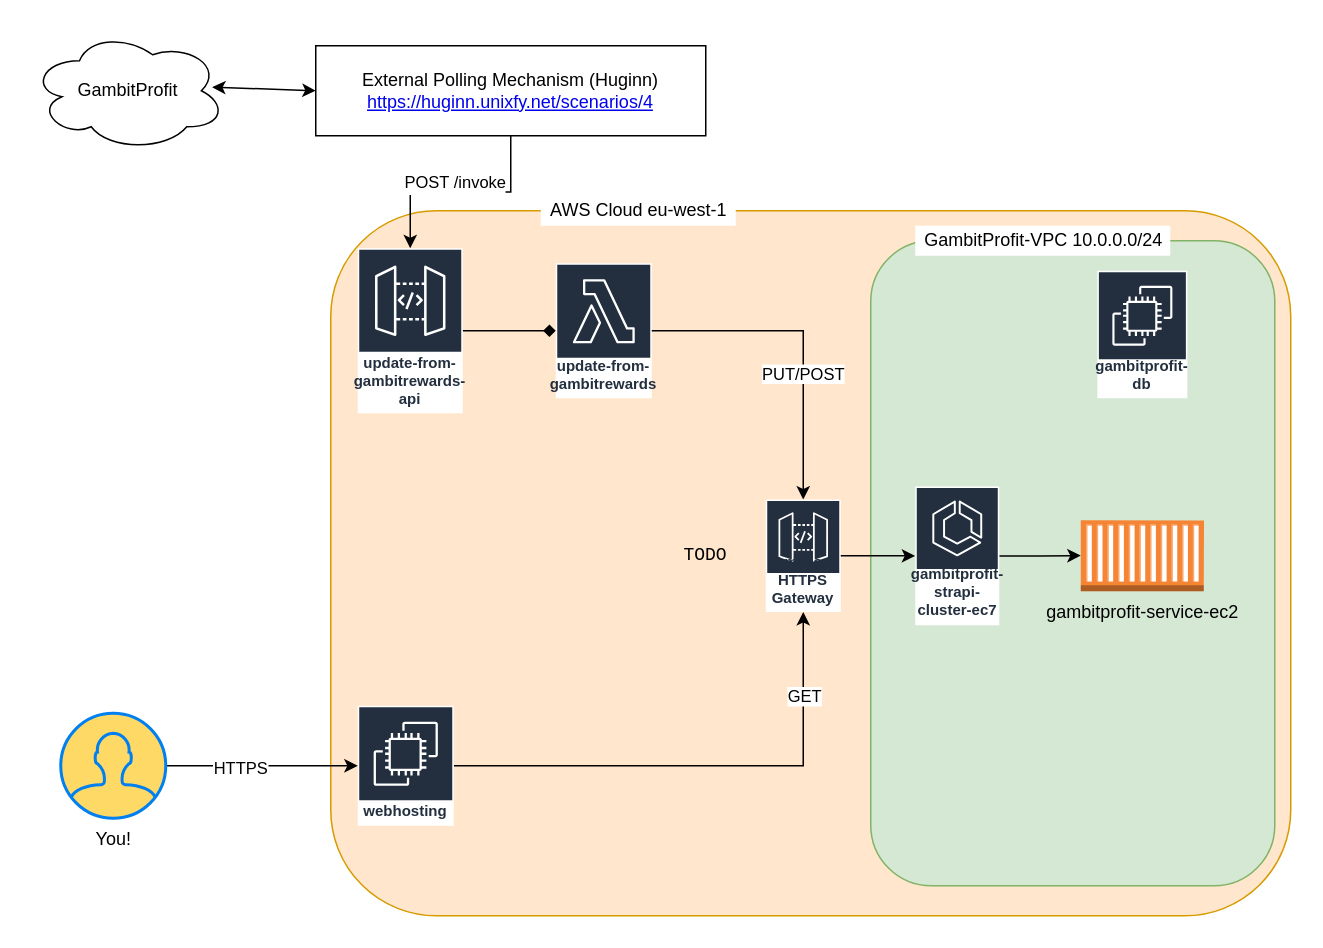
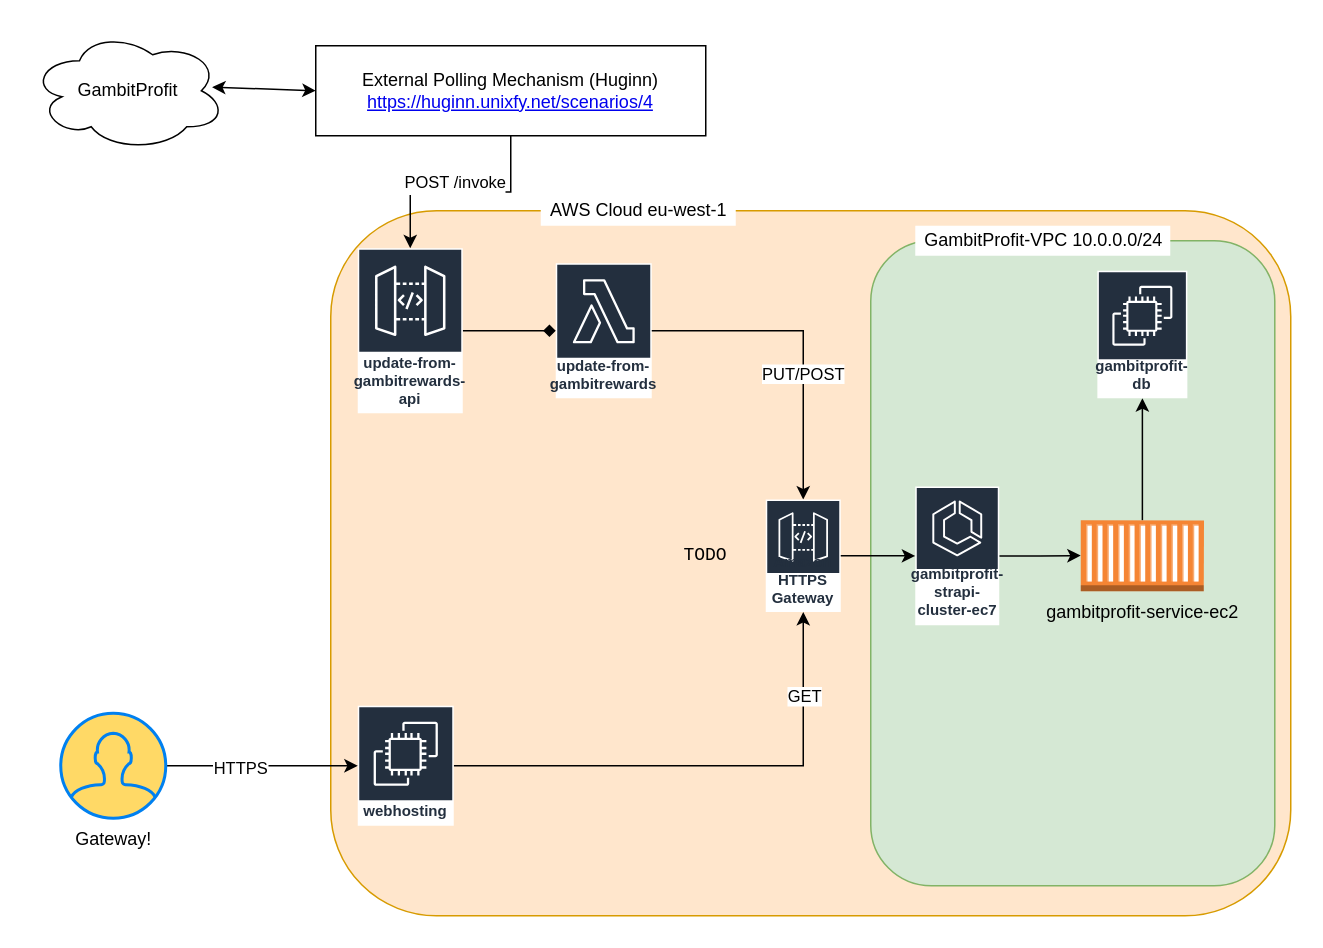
  <mxCell id="0" />
  <mxCell id="1" parent="0" />
  <mxCell id="2" value="External Polling Mechanism (Huginn)&lt;br&gt;&lt;a href=&quot;https://huginn.unixfy.net/scenarios/4&quot;&gt;https://huginn.unixfy.net/scenarios/4&lt;/a&gt;" style="rounded=0;whiteSpace=wrap;html=1;" parent="1" vertex="1"><mxGeometry x="210" y="30" width="260" height="60" as="geometry" /></mxCell>
  <mxCell id="3" value="GambitProfit" style="ellipse;shape=cloud;whiteSpace=wrap;html=1;" parent="1" vertex="1"><mxGeometry width="130" height="80" as="geometry" x="20" y="20" /></mxCell>
  <mxCell id="4" value="" style="endArrow=classic;startArrow=classic;html=1;exitX=0.93;exitY=0.47;exitDx=0;exitDy=0;exitPerimeter=0;entryX=0;entryY=0.5;entryDx=0;entryDy=0;" parent="1" source="3" target="2" edge="1"><mxGeometry width="50" height="50" relative="1" as="geometry"><mxPoint x="270" y="210" as="sourcePoint" /><mxPoint x="320" y="160" as="targetPoint" /></mxGeometry></mxCell>
  <mxCell id="5" value="" style="rounded=1;whiteSpace=wrap;html=1;fillColor=#ffe6cc;strokeColor=#d79b00;" parent="1" vertex="1"><mxGeometry x="220" y="140" width="640" height="470" as="geometry" /></mxCell>
  <mxCell id="6" value="AWS Cloud eu-west-1" style="text;html=1;align=center;verticalAlign=middle;resizable=0;points=[];autosize=1;fillColor=#ffffff;" parent="1" vertex="1"><mxGeometry x="359.996" y="130" width="130" height="20" as="geometry" /></mxCell>
  <mxCell id="7" value="" style="group" parent="1" vertex="1" connectable="0"><mxGeometry x="540" y="150" width="309.36" height="440" as="geometry" /></mxCell>
  <mxCell id="8" value="" style="rounded=1;whiteSpace=wrap;html=1;fillColor=#d5e8d4;strokeColor=#82b366;" parent="7" vertex="1"><mxGeometry x="40" y="10" width="269.36" height="430" as="geometry" /></mxCell>
  <mxCell id="9" value="GambitProfit-VPC 10.0.0.0/24" style="text;html=1;align=center;verticalAlign=middle;resizable=0;points=[];autosize=1;fillColor=#ffffff;" parent="7" vertex="1"><mxGeometry x="69.678" width="170" height="20" as="geometry" /></mxCell>
  <mxCell id="10" style="edgeStyle=orthogonalEdgeStyle;rounded=0;orthogonalLoop=1;jettySize=auto;html=1;" parent="7" source="11" edge="1"><mxGeometry relative="1" as="geometry"><mxPoint x="180" y="219.917" as="targetPoint" /></mxGeometry></mxCell>
  <mxCell id="11" value="gambitprofit-strapi-cluster-ec7" style="outlineConnect=0;fontColor=#232F3E;gradientColor=none;strokeColor=#ffffff;fillColor=#232F3E;dashed=0;verticalLabelPosition=middle;verticalAlign=bottom;align=center;html=1;whiteSpace=wrap;fontSize=10;fontStyle=1;spacing=3;shape=mxgraph.aws4.productIcon;prIcon=mxgraph.aws4.ecs;" parent="7" vertex="1"><mxGeometry x="69.68" y="173.75" width="56" height="92.5" as="geometry" /></mxCell>
+ <mxCell id="12" style="edgeStyle=orthogonalEdgeStyle;rounded=0;orthogonalLoop=1;jettySize=auto;html=1;" parent="7" source="13" target="14" edge="1"><mxGeometry relative="1" as="geometry" /></mxCell>
  <mxCell id="13" value="gambitprofit-service-ec2" style="outlineConnect=0;dashed=0;verticalLabelPosition=bottom;verticalAlign=top;align=center;html=1;shape=mxgraph.aws3.ec2_compute_container;fillColor=#F58534;gradientColor=none;" parent="7" vertex="1"><mxGeometry x="180" y="196.38" width="82.17" height="47.25" as="geometry" /></mxCell>
  <mxCell id="14" value="gambitprofit-db" style="outlineConnect=0;fontColor=#232F3E;gradientColor=none;strokeColor=#ffffff;fillColor=#232F3E;dashed=0;verticalLabelPosition=middle;verticalAlign=bottom;align=center;html=1;whiteSpace=wrap;fontSize=10;fontStyle=1;spacing=3;shape=mxgraph.aws4.productIcon;prIcon=mxgraph.aws4.ec2;" parent="7" vertex="1"><mxGeometry x="191.08" y="30" width="60" height="85" as="geometry" /></mxCell>
  <mxCell id="15" value="update-from-gambitrewards" style="outlineConnect=0;fontColor=#232F3E;gradientColor=none;strokeColor=#ffffff;fillColor=#232F3E;dashed=0;verticalLabelPosition=middle;verticalAlign=bottom;align=center;html=1;whiteSpace=wrap;fontSize=10;fontStyle=1;spacing=3;shape=mxgraph.aws4.productIcon;prIcon=mxgraph.aws4.lambda;" parent="1" vertex="1"><mxGeometry x="370" y="175" width="64" height="90" as="geometry" /></mxCell>
  <mxCell id="16" style="edgeStyle=orthogonalEdgeStyle;rounded=0;orthogonalLoop=1;jettySize=auto;html=1;" parent="1" source="15" target="20" edge="1"><mxGeometry relative="1" as="geometry" /></mxCell>
  <mxCell id="17" value="PUT/POST" style="edgeLabel;html=1;align=center;verticalAlign=middle;resizable=0;points=[];" parent="16" vertex="1" connectable="0"><mxGeometry x="0.208" y="-1" relative="1" as="geometry"><mxPoint as="offset" /></mxGeometry></mxCell>
  <mxCell id="18" style="edgeStyle=orthogonalEdgeStyle;rounded=0;orthogonalLoop=1;jettySize=auto;html=1;" parent="1" source="2" target="29" edge="1"><mxGeometry relative="1" as="geometry"><mxPoint x="270" y="160" as="targetPoint" /></mxGeometry></mxCell>
  <mxCell id="19" value="&lt;font face=&quot;Helvetica&quot;&gt;POST /invoke&lt;/font&gt;" style="edgeLabel;html=1;align=center;verticalAlign=middle;resizable=0;points=[];fontFamily=Courier New;" parent="18" vertex="1" connectable="0"><mxGeometry x="-0.139" y="-3" relative="1" as="geometry"><mxPoint x="-14.2" y="-3.49" as="offset" /></mxGeometry></mxCell>
  <mxCell id="20" value="Amazon HTTPS Gateway" style="outlineConnect=0;fontColor=#232F3E;gradientColor=none;strokeColor=#ffffff;fillColor=#232F3E;dashed=0;verticalLabelPosition=middle;verticalAlign=bottom;align=center;html=1;whiteSpace=wrap;fontSize=10;fontStyle=1;spacing=3;shape=mxgraph.aws4.productIcon;prIcon=mxgraph.aws4.api_gateway;" parent="1" vertex="1"><mxGeometry x="510" y="332.5" width="50" height="75" as="geometry" /></mxCell>
  <mxCell id="21" style="edgeStyle=orthogonalEdgeStyle;rounded=0;orthogonalLoop=1;jettySize=auto;html=1;" parent="1" source="20" target="11" edge="1"><mxGeometry relative="1" as="geometry" /></mxCell>
  <mxCell id="22" style="edgeStyle=orthogonalEdgeStyle;rounded=0;orthogonalLoop=1;jettySize=auto;html=1;" parent="1" source="24" target="20" edge="1"><mxGeometry relative="1" as="geometry" /></mxCell>
  <mxCell id="23" value="GET" style="edgeLabel;html=1;align=center;verticalAlign=middle;resizable=0;points=[];" parent="22" vertex="1" connectable="0"><mxGeometry x="0.77" relative="1" as="geometry"><mxPoint y="17.83" as="offset" /></mxGeometry></mxCell>
  <mxCell id="24" value="webhosting" style="outlineConnect=0;fontColor=#232F3E;gradientColor=none;strokeColor=#ffffff;fillColor=#232F3E;dashed=0;verticalLabelPosition=middle;verticalAlign=bottom;align=center;html=1;whiteSpace=wrap;fontSize=10;fontStyle=1;spacing=3;shape=mxgraph.aws4.productIcon;prIcon=mxgraph.aws4.ec2;" parent="1" vertex="1"><mxGeometry x="238" y="470" width="64" height="80" as="geometry" /></mxCell>
  <mxCell id="25" style="edgeStyle=orthogonalEdgeStyle;rounded=0;orthogonalLoop=1;jettySize=auto;html=1;" parent="1" source="27" target="24" edge="1"><mxGeometry relative="1" as="geometry" /></mxCell>
  <mxCell id="26" value="HTTPS" style="edgeLabel;html=1;align=center;verticalAlign=middle;resizable=0;points=[];" parent="25" vertex="1" connectable="0"><mxGeometry x="-0.23" y="-1" relative="1" as="geometry"><mxPoint as="offset" /></mxGeometry></mxCell>
- <mxCell id="27" value="You!" style="html=1;verticalLabelPosition=bottom;align=center;labelBackgroundColor=#ffffff;verticalAlign=top;strokeWidth=2;strokeColor=#0080F0;shadow=0;dashed=0;shape=mxgraph.ios7.icons.user;fillColor=#FFD966;" parent="1" vertex="1"><mxGeometry x="40" y="475" width="70" height="70" as="geometry" /></mxCell>
+ <mxCell id="27" value="Gateway!" style="html=1;verticalLabelPosition=bottom;align=center;labelBackgroundColor=#ffffff;verticalAlign=top;strokeWidth=2;strokeColor=#0080F0;shadow=0;dashed=0;shape=mxgraph.ios7.icons.user;fillColor=#FFD966;" parent="1" vertex="1"><mxGeometry x="40" y="475" width="70" height="70" as="geometry" /></mxCell>
  <mxCell id="28" value="" style="edgeStyle=orthogonalEdgeStyle;rounded=0;orthogonalLoop=1;jettySize=auto;html=1;endArrow=diamond;" parent="1" source="29" target="15" edge="1"><mxGeometry relative="1" as="geometry" /></mxCell>
  <mxCell id="29" value="update-from-gambitrewards-api" style="outlineConnect=0;fontColor=#232F3E;gradientColor=none;strokeColor=#ffffff;fillColor=#232F3E;dashed=0;verticalLabelPosition=middle;verticalAlign=bottom;align=center;html=1;whiteSpace=wrap;fontSize=10;fontStyle=1;spacing=3;shape=mxgraph.aws4.productIcon;prIcon=mxgraph.aws4.api_gateway;" parent="1" vertex="1"><mxGeometry x="238" y="165" width="70" height="110" as="geometry" /></mxCell>
  <mxCell id="30" value="TODO" style="text;html=1;strokeColor=none;fillColor=none;align=center;verticalAlign=middle;whiteSpace=wrap;rounded=0;fontFamily=Courier New;" parent="1" vertex="1"><mxGeometry x="450" y="360" width="40" height="20" as="geometry" /></mxCell>
